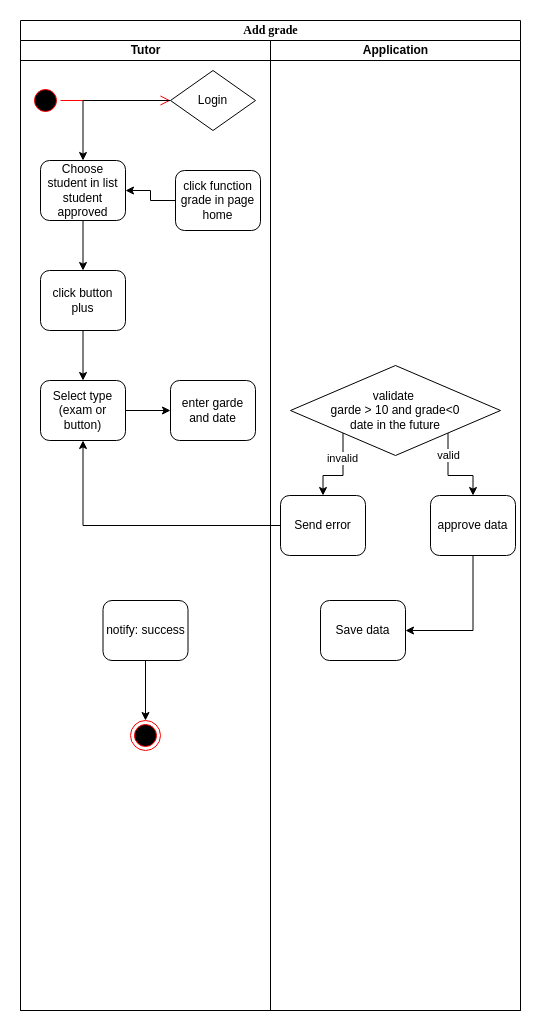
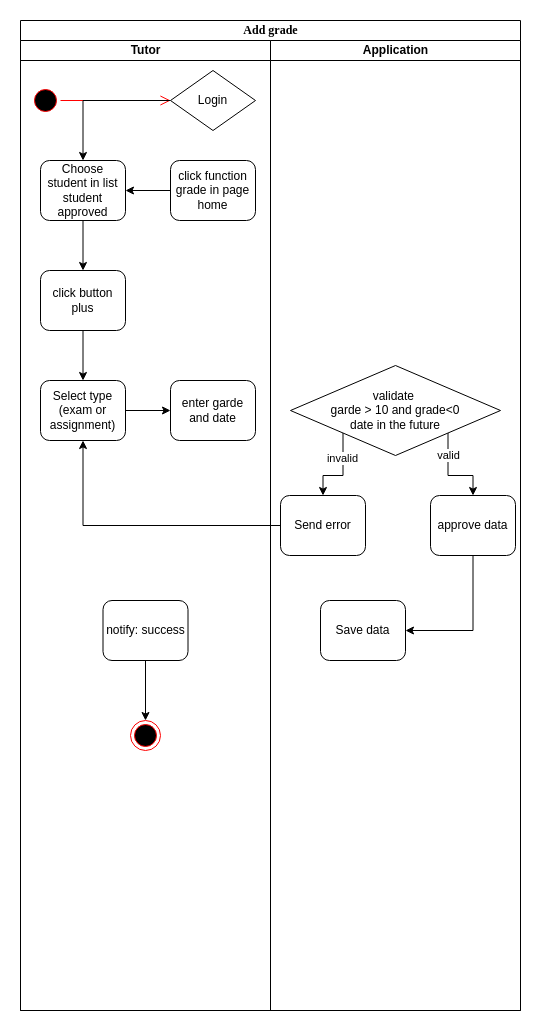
  <mxCell id="0" />
  <mxCell id="1" parent="0" />
  <mxCell id="2" value="Add grade" style="swimlane;html=1;childLayout=stackLayout;startSize=20;rounded=0;shadow=0;comic=0;labelBackgroundColor=none;strokeWidth=1;fontFamily=Verdana;fontSize=12;align=center;" parent="1" vertex="1"><mxGeometry x="20" y="20" width="500" height="990" as="geometry" /></mxCell>
  <mxCell id="3" value="Tutor" style="swimlane;html=1;startSize=20;" parent="2" vertex="1"><mxGeometry y="20" width="250" height="970" as="geometry" /></mxCell>
  <mxCell id="4" value="" style="ellipse;html=1;shape=startState;fillColor=#000000;strokeColor=#ff0000;" vertex="1" parent="3"><mxGeometry x="10" y="45" width="30" height="30" as="geometry" /></mxCell>
  <mxCell id="5" value="" style="edgeStyle=orthogonalEdgeStyle;html=1;verticalAlign=bottom;endArrow=open;endSize=8;strokeColor=#ff0000;rounded=0;entryX=0;entryY=0.5;entryDx=0;entryDy=0;" edge="1" source="4" parent="3" target="7"><mxGeometry relative="1" as="geometry"><mxPoint x="25" y="120" as="targetPoint" /></mxGeometry></mxCell>
  <mxCell id="6" value="" style="edgeStyle=orthogonalEdgeStyle;rounded=0;orthogonalLoop=1;jettySize=auto;html=1;" edge="1" parent="3" source="7" target="11"><mxGeometry relative="1" as="geometry" /></mxCell>
  <mxCell id="7" value="Login" style="rhombus;whiteSpace=wrap;html=1;" vertex="1" parent="3"><mxGeometry x="150" y="30" width="85" height="60" as="geometry" /></mxCell>
  <mxCell id="8" value="" style="edgeStyle=orthogonalEdgeStyle;rounded=0;orthogonalLoop=1;jettySize=auto;html=1;" edge="1" parent="3" source="9" target="11"><mxGeometry relative="1" as="geometry" /></mxCell>
- <mxCell id="9" value="click function grade in page home" style="rounded=1;whiteSpace=wrap;html=1;" vertex="1" parent="3"><mxGeometry x="155" y="130" width="85" height="60" as="geometry" /></mxCell>
+ <mxCell id="9" value="click function grade in page home" style="rounded=1;whiteSpace=wrap;html=1;" vertex="1" parent="3"><mxGeometry x="150" y="120" width="85" height="60" as="geometry" /></mxCell>
  <mxCell id="10" value="" style="edgeStyle=orthogonalEdgeStyle;rounded=0;orthogonalLoop=1;jettySize=auto;html=1;" edge="1" parent="3" source="11" target="13"><mxGeometry relative="1" as="geometry" /></mxCell>
  <mxCell id="11" value="Choose student in list student approved" style="rounded=1;whiteSpace=wrap;html=1;" vertex="1" parent="3"><mxGeometry x="20" y="120" width="85" height="60" as="geometry" /></mxCell>
  <mxCell id="12" value="" style="edgeStyle=orthogonalEdgeStyle;rounded=0;orthogonalLoop=1;jettySize=auto;html=1;" edge="1" parent="3" source="13" target="15"><mxGeometry relative="1" as="geometry" /></mxCell>
  <mxCell id="13" value="click button plus" style="rounded=1;whiteSpace=wrap;html=1;" vertex="1" parent="3"><mxGeometry x="20" y="230" width="85" height="60" as="geometry" /></mxCell>
  <mxCell id="14" value="" style="edgeStyle=orthogonalEdgeStyle;rounded=0;orthogonalLoop=1;jettySize=auto;html=1;" edge="1" parent="3" source="15" target="16"><mxGeometry relative="1" as="geometry" /></mxCell>
- <mxCell id="15" value="Select type&lt;div&gt;(exam or button)&lt;/div&gt;" style="rounded=1;whiteSpace=wrap;html=1;" vertex="1" parent="3"><mxGeometry x="20" y="340" width="85" height="60" as="geometry" /></mxCell>
+ <mxCell id="15" value="Select type&lt;div&gt;(exam or assignment)&lt;/div&gt;" style="rounded=1;whiteSpace=wrap;html=1;" vertex="1" parent="3"><mxGeometry x="20" y="340" width="85" height="60" as="geometry" /></mxCell>
  <mxCell id="16" value="enter garde and date" style="rounded=1;whiteSpace=wrap;html=1;" vertex="1" parent="3"><mxGeometry x="150" y="340" width="85" height="60" as="geometry" /></mxCell>
  <mxCell id="17" value="" style="ellipse;html=1;shape=endState;fillColor=#000000;strokeColor=#ff0000;" vertex="1" parent="3"><mxGeometry x="110" y="680" width="30" height="30" as="geometry" /></mxCell>
  <mxCell id="18" style="edgeStyle=orthogonalEdgeStyle;rounded=0;orthogonalLoop=1;jettySize=auto;html=1;exitX=0.5;exitY=1;exitDx=0;exitDy=0;entryX=0.5;entryY=0;entryDx=0;entryDy=0;" edge="1" parent="3" source="19" target="17"><mxGeometry relative="1" as="geometry" /></mxCell>
  <mxCell id="19" value="notify: success" style="rounded=1;whiteSpace=wrap;html=1;" vertex="1" parent="3"><mxGeometry x="82.5" y="560" width="85" height="60" as="geometry" /></mxCell>
  <mxCell id="20" value="Application" style="swimlane;html=1;startSize=20;" parent="2" vertex="1"><mxGeometry x="250" y="20" width="250" height="970" as="geometry" /></mxCell>
  <mxCell id="21" style="edgeStyle=orthogonalEdgeStyle;rounded=0;orthogonalLoop=1;jettySize=auto;html=1;exitX=0;exitY=1;exitDx=0;exitDy=0;" edge="1" parent="20" source="25" target="26"><mxGeometry relative="1" as="geometry" /></mxCell>
  <mxCell id="22" value="invalid" style="edgeLabel;html=1;align=center;verticalAlign=middle;resizable=0;points=[];" vertex="1" connectable="0" parent="21"><mxGeometry x="-0.406" y="-1" relative="1" as="geometry"><mxPoint as="offset" /></mxGeometry></mxCell>
  <mxCell id="23" style="edgeStyle=orthogonalEdgeStyle;rounded=0;orthogonalLoop=1;jettySize=auto;html=1;exitX=1;exitY=1;exitDx=0;exitDy=0;" edge="1" parent="20" source="25" target="27"><mxGeometry relative="1" as="geometry" /></mxCell>
  <mxCell id="24" value="valid" style="edgeLabel;html=1;align=center;verticalAlign=middle;resizable=0;points=[];" vertex="1" connectable="0" parent="23"><mxGeometry x="-0.493" relative="1" as="geometry"><mxPoint as="offset" /></mxGeometry></mxCell>
  <mxCell id="25" value="validate&amp;nbsp;&lt;div&gt;&lt;span style=&quot;background-color: initial;&quot;&gt;garde &amp;gt; 10&amp;nbsp;&lt;/span&gt;&lt;span style=&quot;background-color: initial;&quot;&gt;and grade&amp;lt;0&lt;/span&gt;&lt;div&gt;date in the future&lt;/div&gt;&lt;/div&gt;" style="rhombus;whiteSpace=wrap;html=1;" vertex="1" parent="20"><mxGeometry x="20" y="325" width="210" height="90" as="geometry" /></mxCell>
  <mxCell id="26" value="Send error" style="rounded=1;whiteSpace=wrap;html=1;" vertex="1" parent="20"><mxGeometry x="10" y="455" width="85" height="60" as="geometry" /></mxCell>
  <mxCell id="27" value="approve data" style="rounded=1;whiteSpace=wrap;html=1;" vertex="1" parent="20"><mxGeometry x="160" y="455" width="85" height="60" as="geometry" /></mxCell>
  <mxCell id="28" value="Save data" style="rounded=1;whiteSpace=wrap;html=1;" vertex="1" parent="20"><mxGeometry x="50" y="560" width="85" height="60" as="geometry" /></mxCell>
  <mxCell id="29" style="edgeStyle=orthogonalEdgeStyle;rounded=0;orthogonalLoop=1;jettySize=auto;html=1;exitX=0.5;exitY=1;exitDx=0;exitDy=0;entryX=1;entryY=0.5;entryDx=0;entryDy=0;" edge="1" parent="20" source="27" target="28"><mxGeometry relative="1" as="geometry"><mxPoint x="170" y="590" as="targetPoint" /></mxGeometry></mxCell>
  <mxCell id="30" style="edgeStyle=orthogonalEdgeStyle;rounded=0;orthogonalLoop=1;jettySize=auto;html=1;exitX=0;exitY=0.5;exitDx=0;exitDy=0;entryX=0.5;entryY=1;entryDx=0;entryDy=0;" edge="1" parent="2" source="26" target="15"><mxGeometry relative="1" as="geometry"><mxPoint x="50" y="400" as="targetPoint" /></mxGeometry></mxCell>
